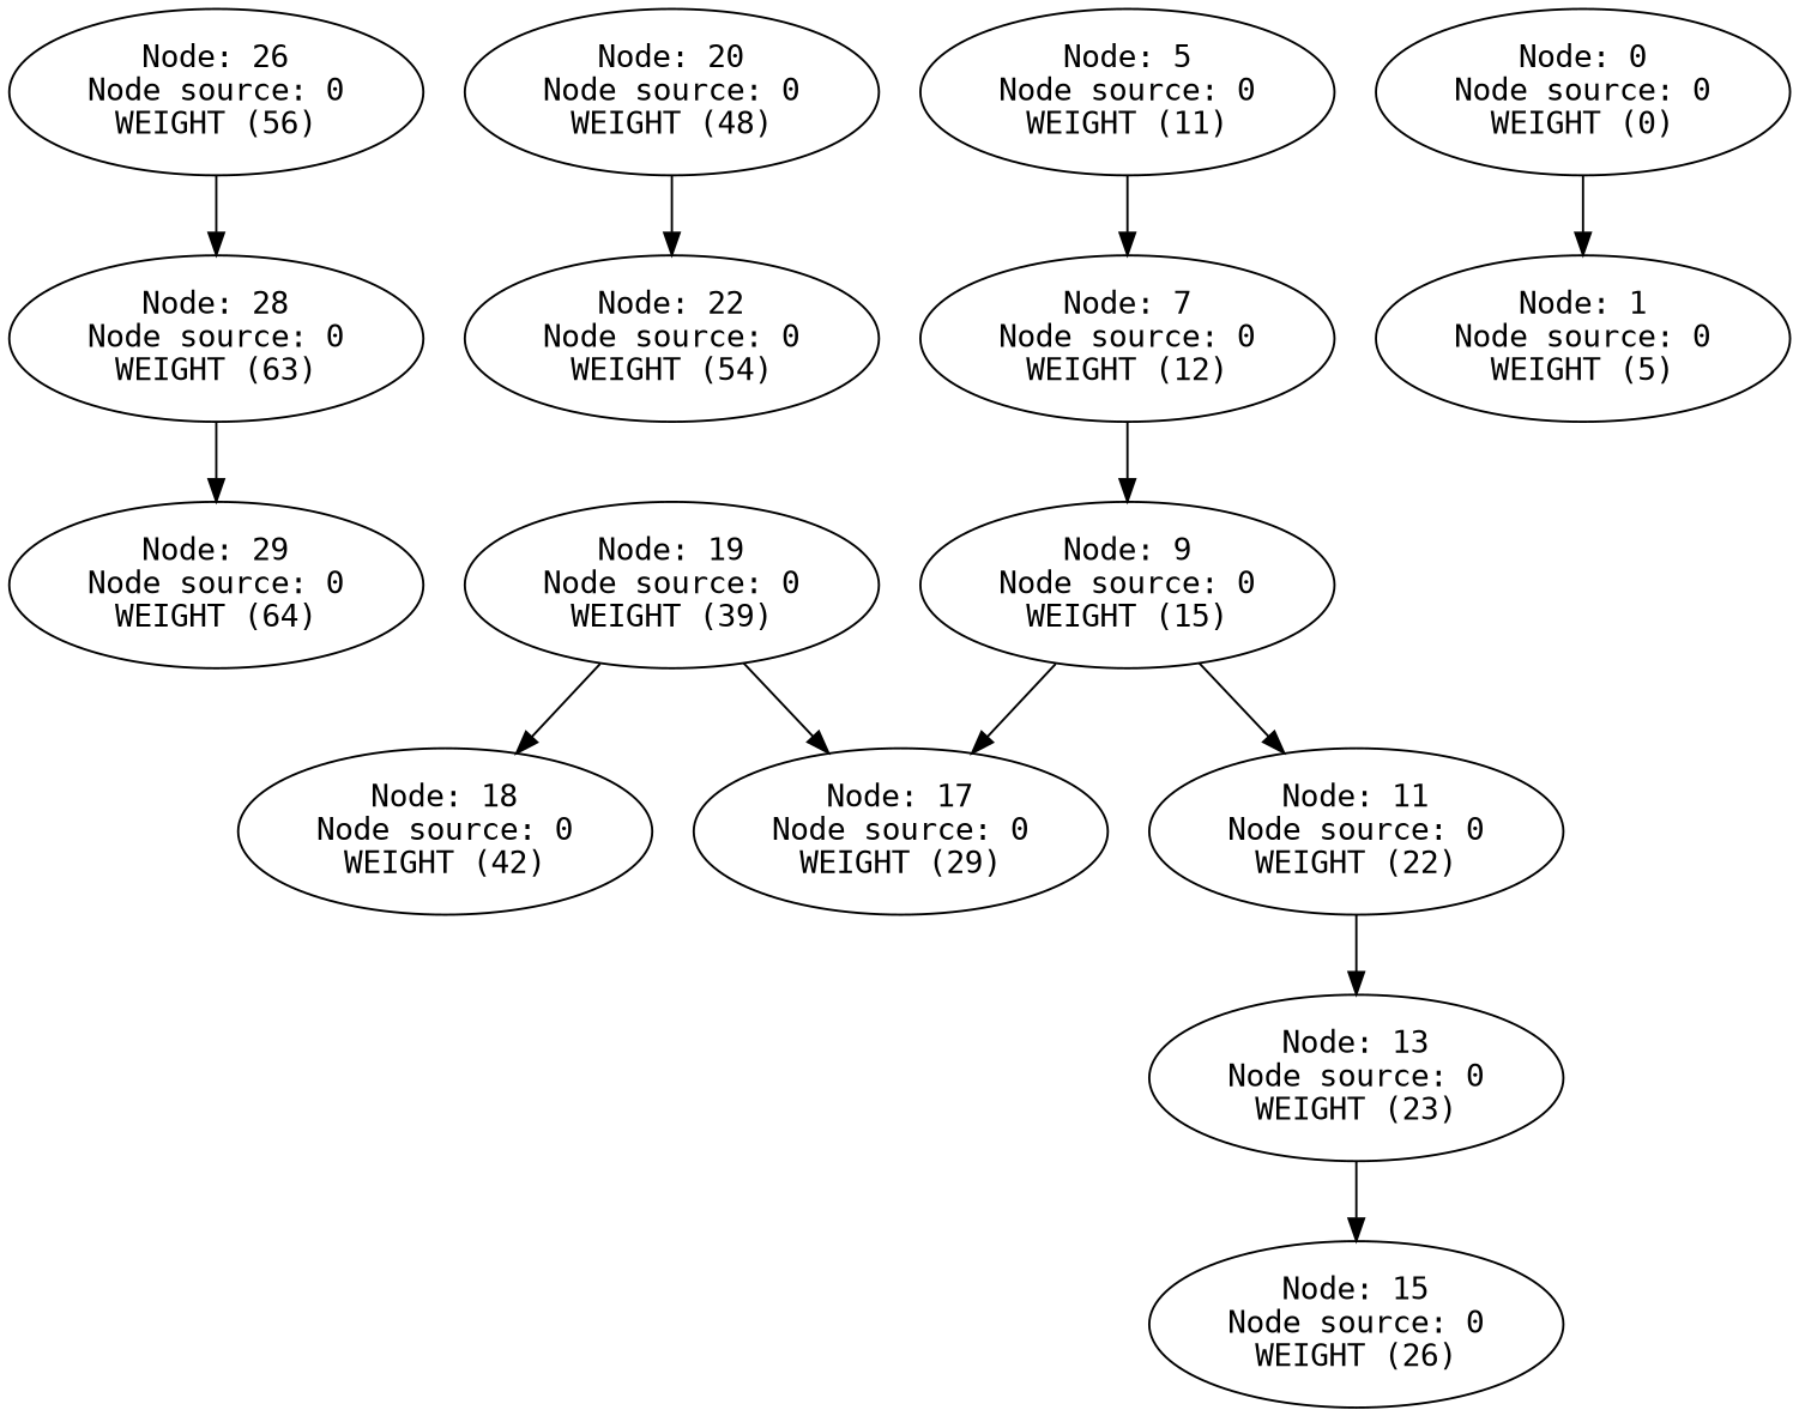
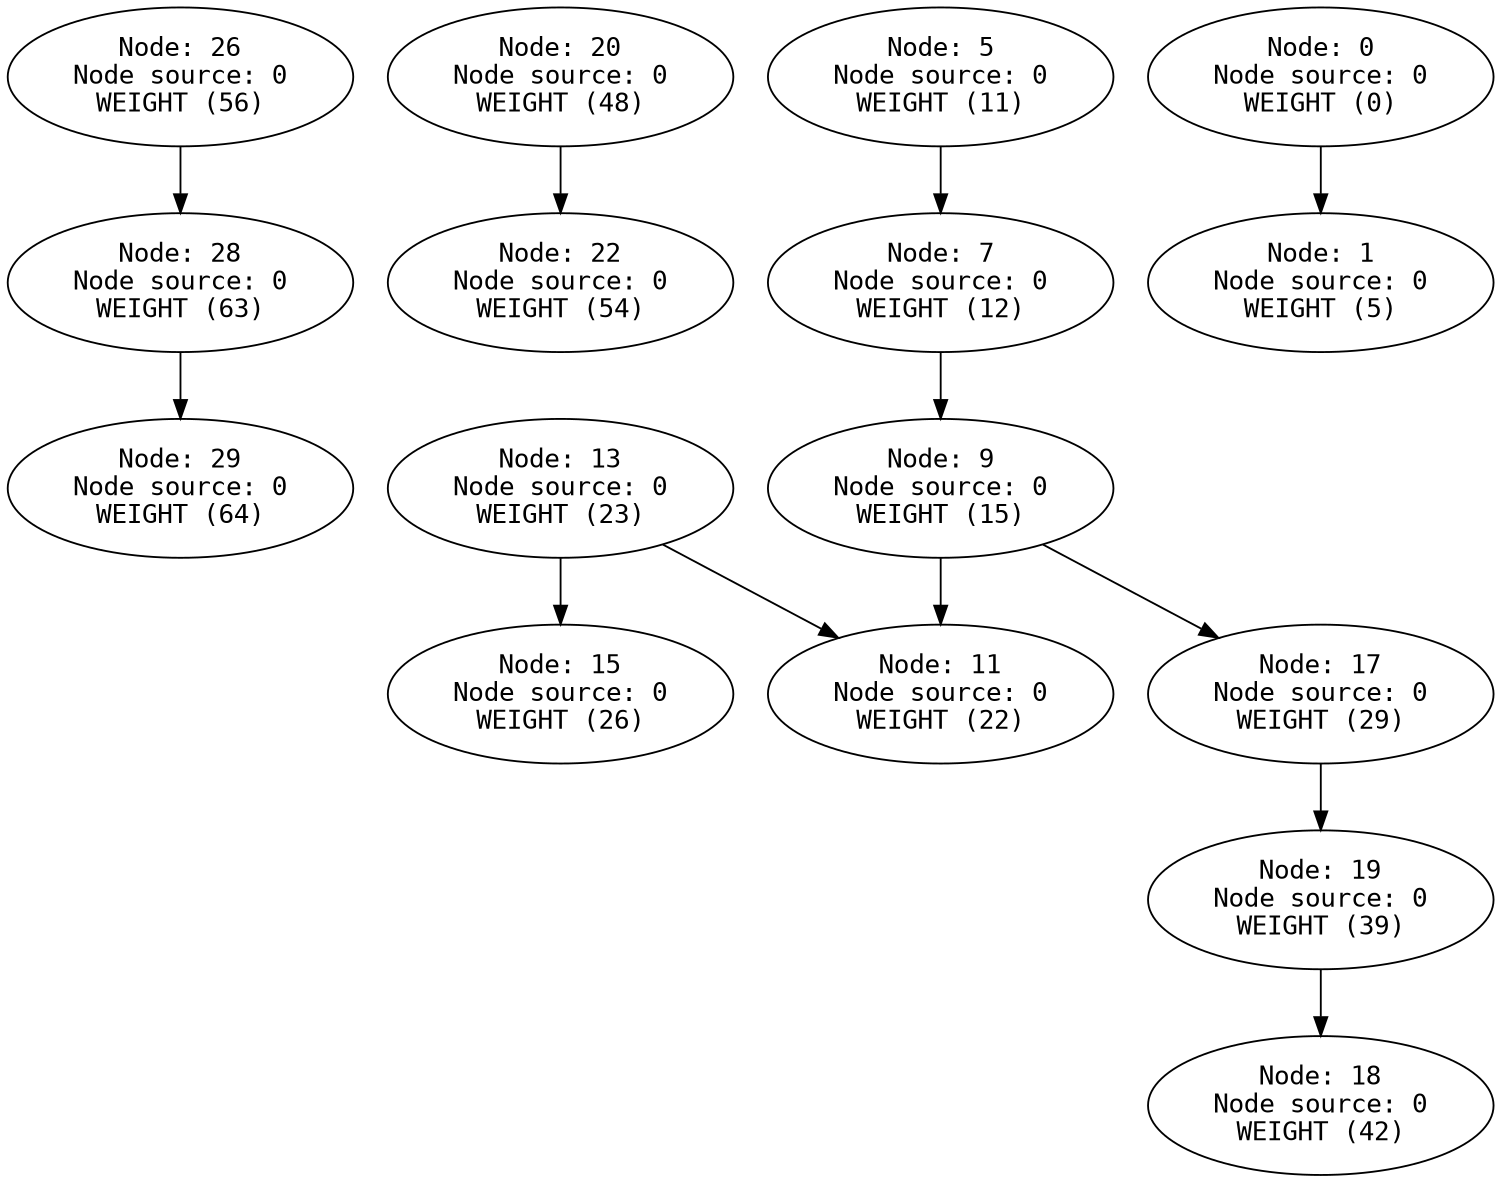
  digraph {
    fontname="DejaVu Sans Mono"
    node [fontname="DejaVu Sans Mono"]
    edge [fontname="DejaVu Sans Mono"]
    n1 [label="Node: 29\nNode source: 0\nWEIGHT (64)"]
    n2 [label="Node: 28\nNode source: 0\nWEIGHT (63)"]
    n3 [label="Node: 26\nNode source: 0\nWEIGHT (56)"]
    n4 [label="Node: 22\nNode source: 0\nWEIGHT (54)"]
    n5 [label="Node: 20\nNode source: 0\nWEIGHT (48)"]
    n6 [label="Node: 18\nNode source: 0\nWEIGHT (42)"]
    n7 [label="Node: 19\nNode source: 0\nWEIGHT (39)"]
    n8 [label="Node: 17\nNode source: 0\nWEIGHT (29)"]
    n9 [label="Node: 15\nNode source: 0\nWEIGHT (26)"]
    n10 [label="Node: 13\nNode source: 0\nWEIGHT (23)"]
    n11 [label="Node: 11\nNode source: 0\nWEIGHT (22)"]
    n12 [label="Node: 9\nNode source: 0\nWEIGHT (15)"]
    n13 [label="Node: 7\nNode source: 0\nWEIGHT (12)"]
    n14 [label="Node: 5\nNode source: 0\nWEIGHT (11)"]
    n15 [label="Node: 1\nNode source: 0\nWEIGHT (5)"]
    n16 [label="Node: 0\nNode source: 0\nWEIGHT (0)"]
    n2 -> n1
    n3 -> n2
    n5 -> n4
    n7 -> n6
-   n7 -> n8
+   n8 -> n7
    n10 -> n9
-   n11 -> n10
+   n10 -> n11
    n12 -> n8
    n12 -> n11
    n13 -> n12
    n14 -> n13
    n16 -> n15
  }
